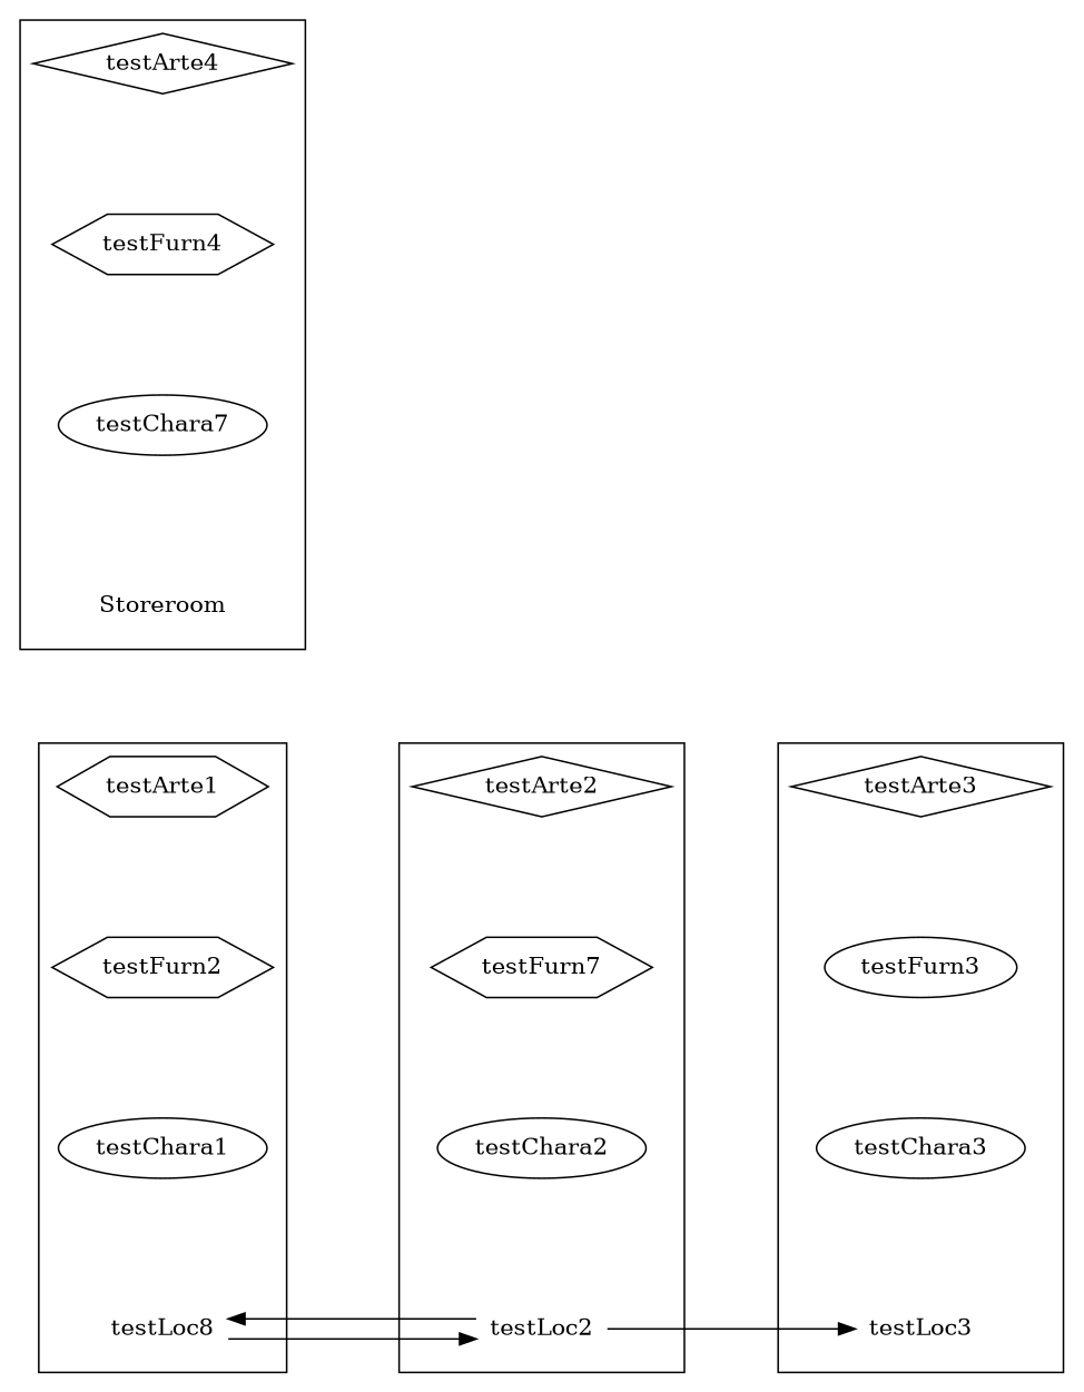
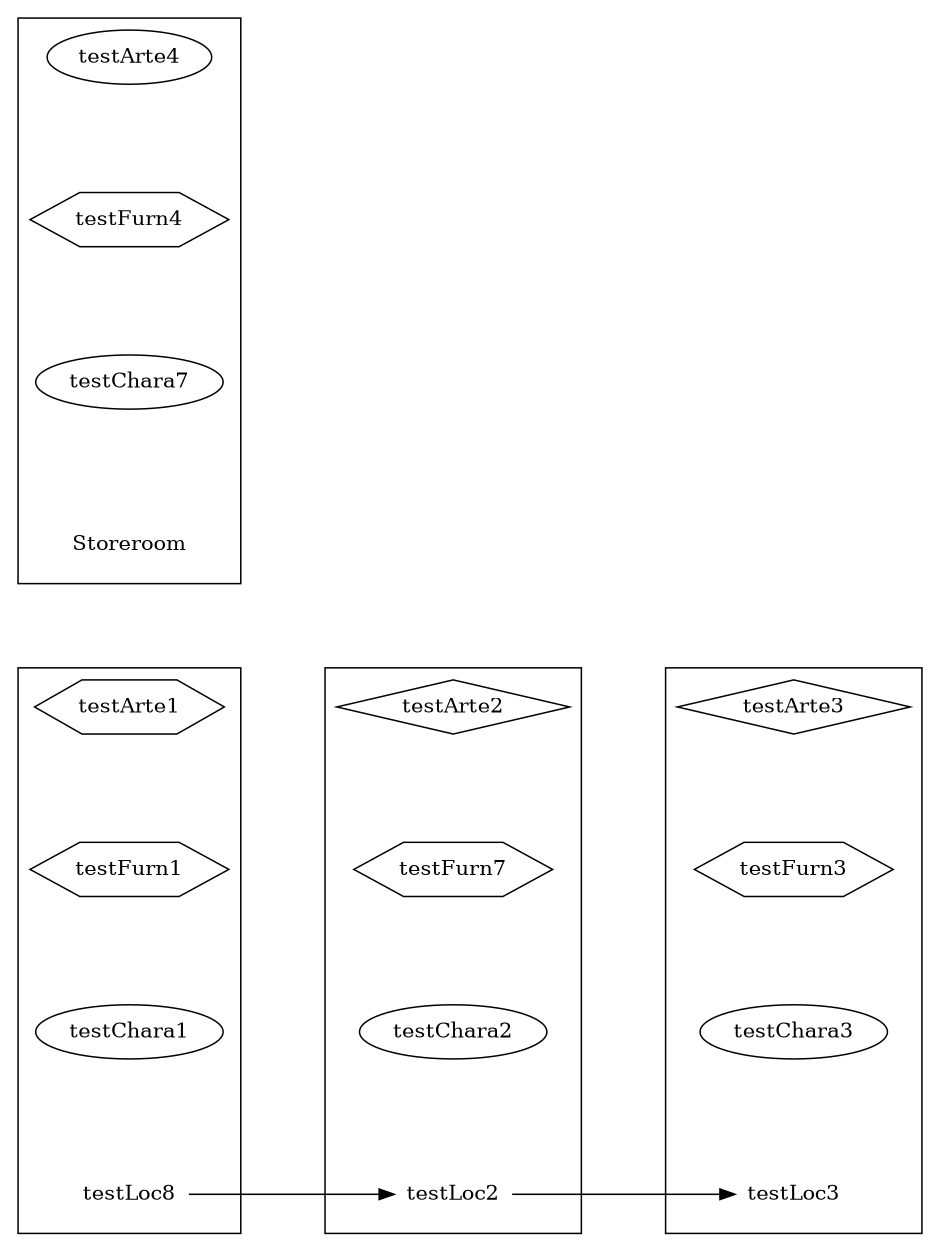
  digraph {
    nodesep=1
    rankdir=LR
    ranksep=1
    splines=ortho
    node [description="Test Artefact" shape=hexagon]
    testArte1
-   testFurn1 [description="Test Furniture" label=testFurn2]
+   testFurn1 [description="Test Furniture"]
    testChara1 [description="Test Character" shape=ellipse]
    n4 [description="Test Location" label=testLoc8 shape=none]
    testArte2 [shape=diamond]
    n6 [description="Test Furniture" label=testFurn7]
    testChara2 [description="Test Character" shape=ellipse]
    testLoc2 [description="Test Location" shape=none]
    testArte3 [shape=diamond]
-   testFurn3 [description="Test Furniture" shape=ellipse]
+   testFurn3 [description="Test Furniture"]
    testChara3 [description="Test Character" shape=ellipse]
    testLoc3 [description="Test Location" shape=none]
-   testArte4 [shape=diamond]
+   testArte4 [shape=ellipse]
    testFurn4 [description="Test Furniture"]
    n15 [description="Test Character" label=testChara7 shape=ellipse]
    Storeroom [description="Storage for any entities not placed in the game" shape=none]
    subgraph sub_1 {
      subgraph cluster_2 {
        n4
        subgraph sub_3 {
          testArte1
        }
        subgraph sub_4 {
          testFurn1
        }
        subgraph sub_5 {
          testChara1
        }
      }
      subgraph cluster_6 {
        testLoc2
        subgraph sub_7 {
          testArte2
        }
        subgraph sub_8 {
          n6
        }
        subgraph sub_9 {
          testChara2
        }
      }
      subgraph cluster_10 {
        testLoc3
        subgraph sub_11 {
          testArte3
        }
        subgraph sub_12 {
          testFurn3
        }
        subgraph sub_13 {
          testChara3
        }
      }
      subgraph cluster_14 {
        Storeroom
        subgraph sub_15 {
          testArte4
        }
        subgraph sub_16 {
          testFurn4
        }
        subgraph sub_17 {
          n15
        }
      }
    }
    subgraph sub_18 {
      n4
      testLoc2
      testLoc3
    }
    n4 -> testLoc2
-   testLoc2 -> n4
    testLoc2 -> testLoc3
  }
